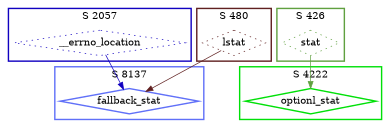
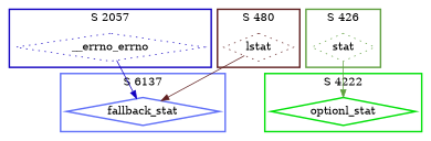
  digraph {
    node [shape=diamond style=dotted]
-   n1 [color="#1000C0" label=__errno_location]
+   n1 [color="#1000C0" label=__errno_errno]
    n2 [color="#60A040" label=stat]
    n3 [color="#00E008" label=optionl_stat style=bold]
    n4 [color="#602020" label=lstat]
    n5 [color="#6070F8" label=fallback_stat style=bold]
    subgraph cluster_1 {
      color="#1000C0"
      label="S 2057"
      style=bold
      n1
    }
    subgraph cluster_2 {
      color="#60A040"
      label="S 426"
      style=bold
      n2
    }
    subgraph cluster_3 {
      color="#00E008"
      label="S 4222"
      style=bold
      n3
    }
    subgraph cluster_4 {
      color="#602020"
      label="S 480"
      style=bold
      n4
    }
    subgraph cluster_5 {
      color="#6070F8"
-     label="S 8137"
+     label="S 6137"
      style=bold
      n5
    }
    n1 -> n5 [color="#1000C0"]
    n2 -> n3 [color="#60A040"]
    n4 -> n5 [color="#602020"]
  }
